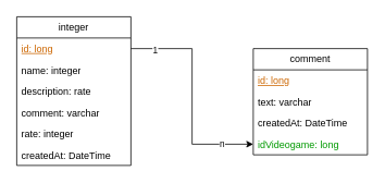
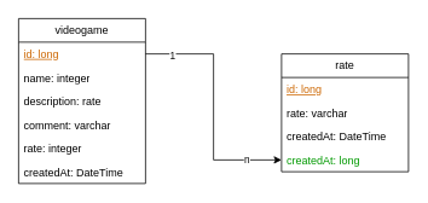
  <mxCell id="0" />
  <mxCell id="1" parent="0" />
- <mxCell id="2" value="integer" style="swimlane;fontStyle=0;childLayout=stackLayout;horizontal=1;startSize=26;fillColor=none;horizontalStack=0;resizeParent=1;resizeParentMax=0;resizeLast=0;collapsible=1;marginBottom=0;whiteSpace=wrap;html=1;" parent="1" vertex="1"><mxGeometry x="20" y="20" width="140" height="182" as="geometry" /></mxCell>
+ <mxCell id="2" value="videogame" style="swimlane;fontStyle=0;childLayout=stackLayout;horizontal=1;startSize=26;fillColor=none;horizontalStack=0;resizeParent=1;resizeParentMax=0;resizeLast=0;collapsible=1;marginBottom=0;whiteSpace=wrap;html=1;" parent="1" vertex="1"><mxGeometry x="20" y="20" width="140" height="182" as="geometry" /></mxCell>
  <mxCell id="3" value="&lt;font color=&quot;#cc6600&quot;&gt;&lt;u&gt;id: long&lt;/u&gt;&lt;/font&gt;" style="text;strokeColor=none;fillColor=none;align=left;verticalAlign=top;spacingLeft=4;spacingRight=4;overflow=hidden;rotatable=0;points=[[0,0.5],[1,0.5]];portConstraint=eastwest;whiteSpace=wrap;html=1;" parent="2" vertex="1"><mxGeometry y="26" width="140" height="26" as="geometry" /></mxCell>
  <mxCell id="4" value="name: integer" style="text;strokeColor=none;fillColor=none;align=left;verticalAlign=top;spacingLeft=4;spacingRight=4;overflow=hidden;rotatable=0;points=[[0,0.5],[1,0.5]];portConstraint=eastwest;whiteSpace=wrap;html=1;" parent="2" vertex="1"><mxGeometry y="52" width="140" height="26" as="geometry" /></mxCell>
  <mxCell id="5" value="description: rate" style="text;strokeColor=none;fillColor=none;align=left;verticalAlign=top;spacingLeft=4;spacingRight=4;overflow=hidden;rotatable=0;points=[[0,0.5],[1,0.5]];portConstraint=eastwest;whiteSpace=wrap;html=1;" parent="2" vertex="1"><mxGeometry y="78" width="140" height="26" as="geometry" /></mxCell>
  <mxCell id="6" value="comment: varchar" style="text;strokeColor=none;fillColor=none;align=left;verticalAlign=top;spacingLeft=4;spacingRight=4;overflow=hidden;rotatable=0;points=[[0,0.5],[1,0.5]];portConstraint=eastwest;whiteSpace=wrap;html=1;" parent="2" vertex="1"><mxGeometry y="104" width="140" height="26" as="geometry" /></mxCell>
  <mxCell id="7" value="rate: integer" style="text;strokeColor=none;fillColor=none;align=left;verticalAlign=top;spacingLeft=4;spacingRight=4;overflow=hidden;rotatable=0;points=[[0,0.5],[1,0.5]];portConstraint=eastwest;whiteSpace=wrap;html=1;" parent="2" vertex="1"><mxGeometry y="130" width="140" height="26" as="geometry" /></mxCell>
  <mxCell id="8" value="createdAt: DateTime" style="text;strokeColor=none;fillColor=none;align=left;verticalAlign=top;spacingLeft=4;spacingRight=4;overflow=hidden;rotatable=0;points=[[0,0.5],[1,0.5]];portConstraint=eastwest;whiteSpace=wrap;html=1;" parent="2" vertex="1"><mxGeometry y="156" width="140" height="26" as="geometry" /></mxCell>
- <mxCell id="9" value="comment" style="swimlane;fontStyle=0;childLayout=stackLayout;horizontal=1;startSize=26;fillColor=none;horizontalStack=0;resizeParent=1;resizeParentMax=0;resizeLast=0;collapsible=1;marginBottom=0;whiteSpace=wrap;html=1;" parent="1" vertex="1"><mxGeometry x="310" y="59" width="140" height="130" as="geometry" /></mxCell>
+ <mxCell id="9" value="rate" style="swimlane;fontStyle=0;childLayout=stackLayout;horizontal=1;startSize=26;fillColor=none;horizontalStack=0;resizeParent=1;resizeParentMax=0;resizeLast=0;collapsible=1;marginBottom=0;whiteSpace=wrap;html=1;" parent="1" vertex="1"><mxGeometry x="310" y="59" width="140" height="130" as="geometry" /></mxCell>
  <mxCell id="10" value="&lt;font color=&quot;#cc6600&quot;&gt;&lt;u&gt;id: long&lt;/u&gt;&lt;/font&gt;" style="text;strokeColor=none;fillColor=none;align=left;verticalAlign=top;spacingLeft=4;spacingRight=4;overflow=hidden;rotatable=0;points=[[0,0.5],[1,0.5]];portConstraint=eastwest;whiteSpace=wrap;html=1;" parent="9" vertex="1"><mxGeometry y="26" width="140" height="26" as="geometry" /></mxCell>
- <mxCell id="11" value="text: varchar" style="text;strokeColor=none;fillColor=none;align=left;verticalAlign=top;spacingLeft=4;spacingRight=4;overflow=hidden;rotatable=0;points=[[0,0.5],[1,0.5]];portConstraint=eastwest;whiteSpace=wrap;html=1;" parent="9" vertex="1"><mxGeometry y="52" width="140" height="26" as="geometry" /></mxCell>
+ <mxCell id="11" value="rate: varchar" style="text;strokeColor=none;fillColor=none;align=left;verticalAlign=top;spacingLeft=4;spacingRight=4;overflow=hidden;rotatable=0;points=[[0,0.5],[1,0.5]];portConstraint=eastwest;whiteSpace=wrap;html=1;" parent="9" vertex="1"><mxGeometry y="52" width="140" height="26" as="geometry" /></mxCell>
  <mxCell id="12" value="createdAt: DateTime" style="text;strokeColor=none;fillColor=none;align=left;verticalAlign=top;spacingLeft=4;spacingRight=4;overflow=hidden;rotatable=0;points=[[0,0.5],[1,0.5]];portConstraint=eastwest;whiteSpace=wrap;html=1;" parent="9" vertex="1"><mxGeometry y="78" width="140" height="26" as="geometry" /></mxCell>
- <mxCell id="13" value="&lt;font color=&quot;#009900&quot;&gt;idVideogame: long&lt;/font&gt;" style="text;strokeColor=none;fillColor=none;align=left;verticalAlign=top;spacingLeft=4;spacingRight=4;overflow=hidden;rotatable=0;points=[[0,0.5],[1,0.5]];portConstraint=eastwest;whiteSpace=wrap;html=1;" parent="9" vertex="1"><mxGeometry y="104" width="140" height="26" as="geometry" /></mxCell>
+ <mxCell id="13" value="&lt;font color=&quot;#009900&quot;&gt;createdAt: long&lt;/font&gt;" style="text;strokeColor=none;fillColor=none;align=left;verticalAlign=top;spacingLeft=4;spacingRight=4;overflow=hidden;rotatable=0;points=[[0,0.5],[1,0.5]];portConstraint=eastwest;whiteSpace=wrap;html=1;" parent="9" vertex="1"><mxGeometry y="104" width="140" height="26" as="geometry" /></mxCell>
  <mxCell id="14" style="edgeStyle=orthogonalEdgeStyle;rounded=0;orthogonalLoop=1;jettySize=auto;html=1;exitX=1;exitY=0.5;exitDx=0;exitDy=0;entryX=0;entryY=0.5;entryDx=0;entryDy=0;" parent="1" source="3" target="13" edge="1"><mxGeometry relative="1" as="geometry"><mxPoint x="220" y="200" as="targetPoint" /></mxGeometry></mxCell>
  <mxCell id="15" value="1" style="edgeLabel;html=1;align=center;verticalAlign=middle;resizable=0;points=[];" parent="14" vertex="1" connectable="0"><mxGeometry x="-0.781" y="-1" relative="1" as="geometry"><mxPoint as="offset" /></mxGeometry></mxCell>
  <mxCell id="16" value="n" style="edgeLabel;html=1;align=center;verticalAlign=middle;resizable=0;points=[];" parent="14" vertex="1" connectable="0"><mxGeometry x="0.708" y="1" relative="1" as="geometry"><mxPoint as="offset" /></mxGeometry></mxCell>
